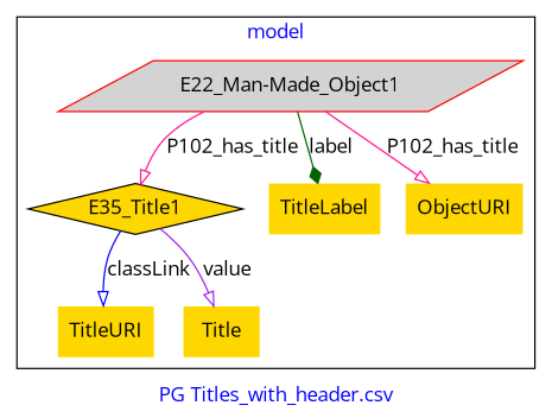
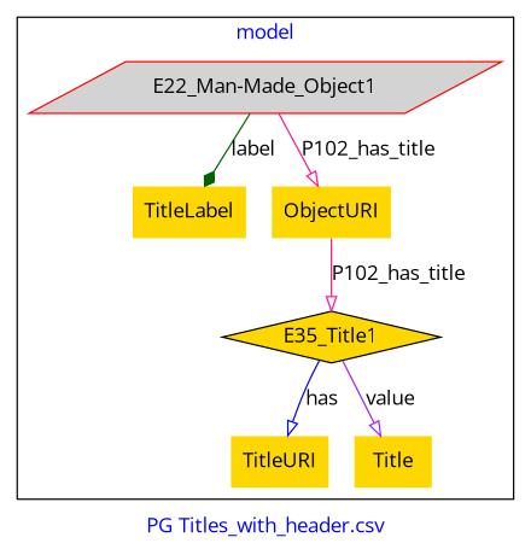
  digraph {
    fontcolor=blue
    fontname="Open Sans"
    label="PG Titles_with_header.csv"
    remincross=true
    node [color=red fillcolor=gold fontname="Open Sans" shape=plaintext style=filled]
    edge [arrowhead=onormal color=deeppink fontcolor=black fontname="Open Sans"]
    n1 [fillcolor=lightgray label="E22_Man-Made_Object1" shape=parallelogram]
    n2 [color=black label=E35_Title1 shape=diamond]
    n3 [label=TitleLabel]
    n4 [label=TitleURI]
    n5 [color=darkgreen label=ObjectURI]
    n6 [color=purple label=Title]
    subgraph cluster_1 {
      label=model
      n1
      n2
      n3
      n4
      n5
      n6
    }
-   n1 -> n2 [label=P102_has_title]
+   n5 -> n2 [label=P102_has_title]
    n1 -> n3 [arrowhead=diamond color=darkgreen label=label]
    n1 -> n5 [label=P102_has_title]
-   n2 -> n4 [color=blue label=classLink]
+   n2 -> n4 [color=blue label=has]
    n2 -> n6 [color=purple label=value]
  }
